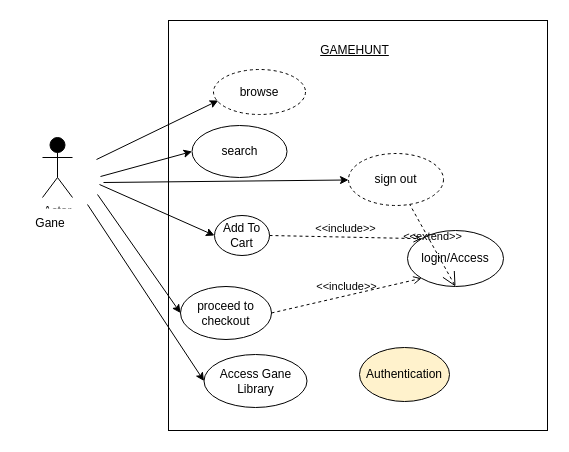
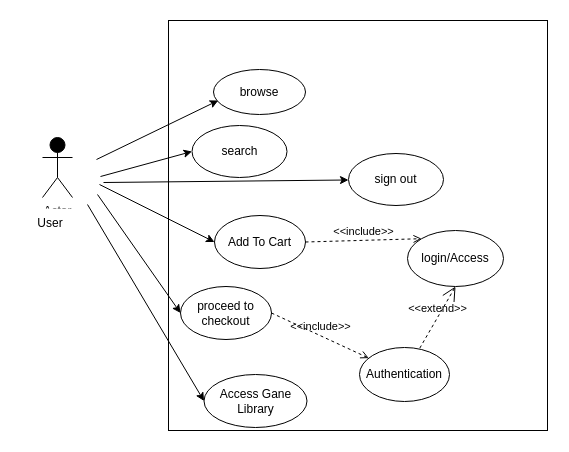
  <mxCell id="0" />
  <mxCell id="1" parent="0" />
  <mxCell id="2" value="Actor" style="shape=umlActor;verticalLabelPosition=bottom;verticalAlign=top;html=1;outlineConnect=0;fillColor=#000000;strokeColor=#000000;" vertex="1" parent="1"><mxGeometry x="42" y="137" width="30" height="60" as="geometry" /></mxCell>
- <mxCell id="3" value="Gane" style="text;html=1;strokeColor=none;fillColor=default;align=center;verticalAlign=middle;whiteSpace=wrap;rounded=0;" vertex="1" parent="1"><mxGeometry x="20" y="208" width="60" height="30" as="geometry" /></mxCell>
+ <mxCell id="3" value="User" style="text;html=1;strokeColor=none;fillColor=default;align=center;verticalAlign=middle;whiteSpace=wrap;rounded=0;" vertex="1" parent="1"><mxGeometry x="20" y="208" width="60" height="30" as="geometry" /></mxCell>
  <mxCell id="4" value="" style="rounded=0;whiteSpace=wrap;html=1;strokeColor=#000000;fillColor=#FFFFFF;" vertex="1" parent="1"><mxGeometry x="168" y="20" width="379" height="410" as="geometry" /></mxCell>
- <mxCell id="5" value="&lt;font color=&quot;#000000&quot;&gt;&lt;u&gt;GAMEHUNT&lt;/u&gt;&lt;/font&gt;" style="text;html=1;strokeColor=none;fillColor=none;align=center;verticalAlign=middle;whiteSpace=wrap;rounded=0;" vertex="1" parent="1"><mxGeometry x="302" y="30" width="105" height="39" as="geometry" /></mxCell>
- <mxCell id="6" value="browse" style="ellipse;whiteSpace=wrap;html=1;strokeColor=#000000;fontColor=#000000;fillColor=#FFFFFF;dashed=1;" vertex="1" parent="1"><mxGeometry x="213" y="69" width="92" height="45" as="geometry" /></mxCell>
+ <mxCell id="6" value="browse" style="ellipse;whiteSpace=wrap;html=1;strokeColor=#000000;fontColor=#000000;fillColor=#FFFFFF;" vertex="1" parent="1"><mxGeometry x="213" y="69" width="92" height="45" as="geometry" /></mxCell>
  <mxCell id="7" value="search" style="ellipse;whiteSpace=wrap;html=1;strokeColor=#000000;fontColor=#000000;fillColor=#FFFFFF;" vertex="1" parent="1"><mxGeometry x="191.5" y="125" width="95" height="52" as="geometry" /></mxCell>
- <mxCell id="8" value="Add To Cart" style="ellipse;whiteSpace=wrap;html=1;strokeColor=#000000;fontColor=#000000;fillColor=#FFFFFF;" vertex="1" parent="1"><mxGeometry x="214" y="215" width="55" height="40" as="geometry" /></mxCell>
+ <mxCell id="8" value="Add To Cart" style="ellipse;whiteSpace=wrap;html=1;strokeColor=#000000;fontColor=#000000;fillColor=#FFFFFF;" vertex="1" parent="1"><mxGeometry x="214" y="215" width="91" height="53" as="geometry" /></mxCell>
  <mxCell id="9" value="proceed to checkout" style="ellipse;whiteSpace=wrap;html=1;strokeColor=#000000;fontColor=#000000;fillColor=#FFFFFF;" vertex="1" parent="1"><mxGeometry x="180" y="286" width="91" height="53" as="geometry" /></mxCell>
  <mxCell id="10" value="login/Access" style="ellipse;whiteSpace=wrap;html=1;strokeColor=#000000;fontColor=#000000;fillColor=#FFFFFF;" vertex="1" parent="1"><mxGeometry x="407" y="230" width="96" height="56" as="geometry" /></mxCell>
  <mxCell id="11" value="&amp;lt;&amp;lt;include&amp;gt;&amp;gt;" style="html=1;verticalAlign=bottom;labelBackgroundColor=none;endArrow=open;endFill=0;dashed=1;fontColor=#000000;entryX=0;entryY=0;entryDx=0;entryDy=0;exitX=1;exitY=0.5;exitDx=0;exitDy=0;strokeColor=#000000;" edge="1" parent="1" source="8" target="10"><mxGeometry width="160" relative="1" as="geometry"><mxPoint x="235" y="221" as="sourcePoint" /><mxPoint x="395" y="221" as="targetPoint" /></mxGeometry></mxCell>
- <mxCell id="12" value="&amp;lt;&amp;lt;include&amp;gt;&amp;gt;" style="html=1;verticalAlign=bottom;labelBackgroundColor=none;endArrow=open;endFill=0;dashed=1;fontColor=#000000;entryX=0;entryY=1;entryDx=0;entryDy=0;exitX=1;exitY=0.5;exitDx=0;exitDy=0;strokeColor=#000000;" edge="1" parent="1" source="9" target="10"><mxGeometry width="160" relative="1" as="geometry"><mxPoint x="311" y="241.5" as="sourcePoint" /><mxPoint x="431.059" y="248.201" as="targetPoint" /></mxGeometry></mxCell>
+ <mxCell id="12" value="&amp;lt;&amp;lt;include&amp;gt;&amp;gt;" style="html=1;verticalAlign=bottom;labelBackgroundColor=none;endArrow=open;endFill=0;dashed=1;fontColor=#000000;exitX=1;exitY=0.5;exitDx=0;exitDy=0;strokeColor=#000000;" edge="1" parent="1" source="9" target="22"><mxGeometry width="160" relative="1" as="geometry"><mxPoint x="311" y="241.5" as="sourcePoint" /><mxPoint x="431.059" y="248.201" as="targetPoint" /></mxGeometry></mxCell>
  <mxCell id="13" value="" style="endArrow=classic;html=1;strokeColor=#000000;fontColor=#000000;entryX=0.052;entryY=0.689;entryDx=0;entryDy=0;entryPerimeter=0;" edge="1" parent="1" target="6"><mxGeometry width="50" height="50" relative="1" as="geometry"><mxPoint x="96" y="159" as="sourcePoint" /><mxPoint x="340" y="196" as="targetPoint" /></mxGeometry></mxCell>
  <mxCell id="14" value="" style="endArrow=classic;html=1;strokeColor=#000000;fontColor=#000000;entryX=0;entryY=0.5;entryDx=0;entryDy=0;" edge="1" parent="1" target="7"><mxGeometry width="50" height="50" relative="1" as="geometry"><mxPoint x="100" y="176" as="sourcePoint" /><mxPoint x="227.784" y="119.005" as="targetPoint" /></mxGeometry></mxCell>
  <mxCell id="15" value="" style="endArrow=classic;html=1;strokeColor=#000000;fontColor=#000000;entryX=0;entryY=0.5;entryDx=0;entryDy=0;" edge="1" parent="1" target="8"><mxGeometry width="50" height="50" relative="1" as="geometry"><mxPoint x="99" y="184" as="sourcePoint" /><mxPoint x="220" y="177" as="targetPoint" /></mxGeometry></mxCell>
  <mxCell id="16" value="" style="endArrow=classic;html=1;strokeColor=#000000;fontColor=#000000;entryX=0;entryY=0.5;entryDx=0;entryDy=0;" edge="1" parent="1" target="9"><mxGeometry width="50" height="50" relative="1" as="geometry"><mxPoint x="97" y="194" as="sourcePoint" /><mxPoint x="220" y="241.5" as="targetPoint" /></mxGeometry></mxCell>
- <mxCell id="17" value="Access Gane Library" style="ellipse;whiteSpace=wrap;html=1;strokeColor=#000000;fontColor=#000000;fillColor=#FFFFFF;" vertex="1" parent="1"><mxGeometry x="203.5" y="354" width="103" height="53" as="geometry" /></mxCell>
+ <mxCell id="17" value="Access Gane Library" style="ellipse;whiteSpace=wrap;html=1;strokeColor=#000000;fontColor=#000000;fillColor=#FFFFFF;" vertex="1" parent="1"><mxGeometry x="203.5" y="374" width="103" height="53" as="geometry" /></mxCell>
  <mxCell id="18" value="" style="endArrow=classic;html=1;strokeColor=#000000;fontColor=#000000;entryX=0;entryY=0.5;entryDx=0;entryDy=0;" edge="1" parent="1" target="17"><mxGeometry width="50" height="50" relative="1" as="geometry"><mxPoint x="87" y="204" as="sourcePoint" /><mxPoint x="220" y="309.5" as="targetPoint" /></mxGeometry></mxCell>
  <mxCell id="19" value="" style="endArrow=classic;html=1;strokeColor=#000000;fontColor=#000000;" edge="1" parent="1" target="20"><mxGeometry width="50" height="50" relative="1" as="geometry"><mxPoint x="103" y="182" as="sourcePoint" /><mxPoint x="75" y="258" as="targetPoint" /></mxGeometry></mxCell>
- <mxCell id="20" value="sign out" style="ellipse;whiteSpace=wrap;html=1;strokeColor=#000000;fontColor=#000000;fillColor=#FFFFFF;dashed=1;" vertex="1" parent="1"><mxGeometry x="348" y="153" width="95" height="52" as="geometry" /></mxCell>
- <mxCell id="21" value="&amp;lt;&amp;lt;extend&amp;gt;&amp;gt;" style="edgeStyle=none;html=1;startArrow=open;endArrow=none;startSize=12;verticalAlign=bottom;dashed=1;labelBackgroundColor=none;strokeColor=#000000;fontColor=#000000;exitX=0.5;exitY=1;exitDx=0;exitDy=0;" edge="1" parent="1" source="10" target="20"><mxGeometry width="160" relative="1" as="geometry"><mxPoint x="235" y="213" as="sourcePoint" /><mxPoint x="395" y="213" as="targetPoint" /></mxGeometry></mxCell>
- <mxCell id="22" value="Authentication" style="ellipse;whiteSpace=wrap;html=1;strokeColor=#000000;fontColor=#000000;fillColor=#fff2cc;" vertex="1" parent="1"><mxGeometry x="359" y="347" width="90" height="54" as="geometry" /></mxCell>
+ <mxCell id="20" value="sign out" style="ellipse;whiteSpace=wrap;html=1;strokeColor=#000000;fontColor=#000000;fillColor=#FFFFFF;" vertex="1" parent="1"><mxGeometry x="348" y="153" width="95" height="52" as="geometry" /></mxCell>
+ <mxCell id="21" value="&amp;lt;&amp;lt;extend&amp;gt;&amp;gt;" style="edgeStyle=none;html=1;startArrow=open;endArrow=none;startSize=12;verticalAlign=bottom;dashed=1;labelBackgroundColor=none;strokeColor=#000000;fontColor=#000000;exitX=0.5;exitY=1;exitDx=0;exitDy=0;" edge="1" parent="1" source="10" target="22"><mxGeometry width="160" relative="1" as="geometry"><mxPoint x="235" y="213" as="sourcePoint" /><mxPoint x="395" y="213" as="targetPoint" /></mxGeometry></mxCell>
+ <mxCell id="22" value="Authentication" style="ellipse;whiteSpace=wrap;html=1;strokeColor=#000000;fontColor=#000000;fillColor=#FFFFFF;" vertex="1" parent="1"><mxGeometry x="359" y="347" width="90" height="54" as="geometry" /></mxCell>
